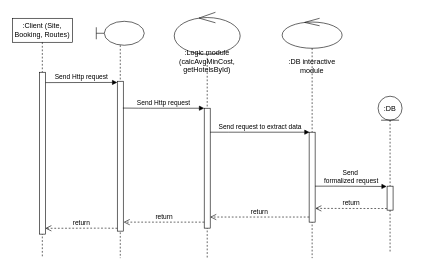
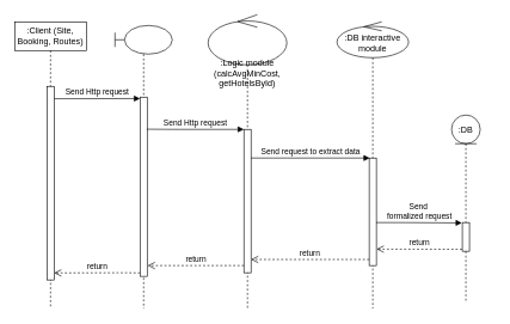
  <mxCell id="0" />
  <mxCell id="1" parent="0" />
  <mxCell id="2" value=":Client (Site, Booking, Routes)" style="shape=umlLifeline;perimeter=lifelinePerimeter;whiteSpace=wrap;html=1;container=1;collapsible=0;recursiveResize=0;outlineConnect=0;" vertex="1" parent="1"><mxGeometry x="20" y="30" width="100" height="400" as="geometry" /></mxCell>
  <mxCell id="3" value="" style="html=1;points=[];perimeter=orthogonalPerimeter;" vertex="1" parent="2"><mxGeometry x="45" y="90" width="10" height="270" as="geometry" /></mxCell>
  <mxCell id="4" value="" style="shape=umlLifeline;participant=umlBoundary;perimeter=lifelinePerimeter;whiteSpace=wrap;html=1;container=1;collapsible=0;recursiveResize=0;verticalAlign=top;spacingTop=36;labelBackgroundColor=#ffffff;outlineConnect=0;" vertex="1" parent="1"><mxGeometry x="160" y="35" width="80" height="395" as="geometry" /></mxCell>
  <mxCell id="5" value="" style="html=1;points=[];perimeter=orthogonalPerimeter;" vertex="1" parent="4"><mxGeometry x="35" y="100" width="10" height="250" as="geometry" /></mxCell>
  <mxCell id="6" value="Send Http request" style="html=1;verticalAlign=bottom;endArrow=block;exitX=1.033;exitY=0.064;exitDx=0;exitDy=0;exitPerimeter=0;" edge="1" parent="1" source="3"><mxGeometry relative="1" as="geometry"><mxPoint x="140" y="180" as="sourcePoint" /><mxPoint x="195" y="137" as="targetPoint" /></mxGeometry></mxCell>
  <mxCell id="7" value="" style="shape=umlLifeline;participant=umlControl;perimeter=lifelinePerimeter;whiteSpace=wrap;html=1;container=1;collapsible=0;recursiveResize=0;verticalAlign=top;spacingTop=36;labelBackgroundColor=#ffffff;outlineConnect=0;size=70;" vertex="1" parent="1"><mxGeometry x="290" y="20" width="110" height="410" as="geometry" /></mxCell>
  <mxCell id="8" value=":Logic module&#10;(calcAvgMinCost,&#10;getHotelsById)" style="text;align=center;fontStyle=0;verticalAlign=middle;spacingLeft=3;spacingRight=3;strokeColor=none;rotatable=0;points=[[0,0.5],[1,0.5]];portConstraint=eastwest;" vertex="1" parent="7"><mxGeometry x="15" y="68" width="80" height="26" as="geometry" /></mxCell>
  <mxCell id="9" value="" style="html=1;points=[];perimeter=orthogonalPerimeter;" vertex="1" parent="7"><mxGeometry x="50" y="160" width="10" height="200" as="geometry" /></mxCell>
  <mxCell id="10" value="Send Http request" style="html=1;verticalAlign=bottom;endArrow=block;exitX=0.933;exitY=0.179;exitDx=0;exitDy=0;exitPerimeter=0;" edge="1" parent="1" source="5"><mxGeometry relative="1" as="geometry"><mxPoint x="210" y="180" as="sourcePoint" /><mxPoint x="340" y="180" as="targetPoint" /><Array as="points"><mxPoint x="240" y="180" /></Array></mxGeometry></mxCell>
  <mxCell id="11" value="return" style="html=1;verticalAlign=bottom;endArrow=open;dashed=1;endSize=8;entryX=1.067;entryY=0.94;entryDx=0;entryDy=0;entryPerimeter=0;" edge="1" parent="1" target="5"><mxGeometry relative="1" as="geometry"><mxPoint x="210" y="370" as="targetPoint" /><mxPoint x="340" y="370" as="sourcePoint" /><Array as="points"><mxPoint x="300" y="370" /></Array></mxGeometry></mxCell>
  <mxCell id="12" value="return" style="html=1;verticalAlign=bottom;endArrow=open;dashed=1;endSize=8;entryX=1;entryY=0.964;entryDx=0;entryDy=0;entryPerimeter=0;exitX=0;exitY=0.981;exitDx=0;exitDy=0;exitPerimeter=0;" edge="1" parent="1" source="5" target="3"><mxGeometry relative="1" as="geometry"><mxPoint x="80" y="380" as="targetPoint" /><mxPoint x="190" y="380" as="sourcePoint" /><Array as="points"><mxPoint x="170" y="380" /></Array></mxGeometry></mxCell>
  <mxCell id="13" value="" style="shape=umlLifeline;participant=umlControl;perimeter=lifelinePerimeter;whiteSpace=wrap;html=1;container=1;collapsible=0;recursiveResize=0;verticalAlign=top;spacingTop=36;labelBackgroundColor=#ffffff;outlineConnect=0;size=50;" vertex="1" parent="1"><mxGeometry x="470" y="30" width="100" height="400" as="geometry" /></mxCell>
- <mxCell id="14" value=":DB interactive&#10;module&#10;" style="text;align=center;fontStyle=0;verticalAlign=middle;spacingLeft=3;spacingRight=3;strokeColor=none;rotatable=0;points=[[0,0.5],[1,0.5]];portConstraint=eastwest;" vertex="1" parent="13"><mxGeometry x="10" y="73" width="80" height="26" as="geometry" /></mxCell>
+ <mxCell id="14" value=":DB interactive&#10;module&#10;" style="text;align=center;fontStyle=0;verticalAlign=middle;spacingLeft=3;spacingRight=3;strokeColor=none;rotatable=0;points=[[0,0.5],[1,0.5]];portConstraint=eastwest;" vertex="1" parent="13"><mxGeometry x="10" y="23" width="80" height="26" as="geometry" /></mxCell>
  <mxCell id="15" value="" style="html=1;points=[];perimeter=orthogonalPerimeter;" vertex="1" parent="13"><mxGeometry x="45" y="190" width="10" height="150" as="geometry" /></mxCell>
  <mxCell id="16" value="Send request to extract data" style="html=1;verticalAlign=bottom;endArrow=block;entryX=0.067;entryY=0;entryDx=0;entryDy=0;entryPerimeter=0;" edge="1" parent="1" target="15"><mxGeometry relative="1" as="geometry"><mxPoint x="349.81" y="220" as="sourcePoint" /><mxPoint x="510" y="220" as="targetPoint" /><Array as="points"><mxPoint x="390" y="220" /></Array></mxGeometry></mxCell>
  <mxCell id="17" value="" style="shape=umlLifeline;participant=umlEntity;perimeter=lifelinePerimeter;whiteSpace=wrap;html=1;container=1;collapsible=0;recursiveResize=0;verticalAlign=top;spacingTop=36;labelBackgroundColor=#ffffff;outlineConnect=0;" vertex="1" parent="1"><mxGeometry x="630" y="160" width="40" height="260" as="geometry" /></mxCell>
  <mxCell id="18" value="" style="html=1;points=[];perimeter=orthogonalPerimeter;" vertex="1" parent="17"><mxGeometry x="15" y="150" width="10" height="40" as="geometry" /></mxCell>
  <mxCell id="19" value=":DB" style="text;align=center;fontStyle=0;verticalAlign=middle;spacingLeft=3;spacingRight=3;strokeColor=none;rotatable=0;points=[[0,0.5],[1,0.5]];portConstraint=eastwest;" vertex="1" parent="1"><mxGeometry x="610" y="167" width="80" height="26" as="geometry" /></mxCell>
  <mxCell id="20" value="Send&amp;nbsp;&lt;br&gt;&lt;span&gt;formalized request&lt;/span&gt;&lt;br&gt;" style="html=1;verticalAlign=bottom;endArrow=block;entryX=-0.067;entryY=0.013;entryDx=0;entryDy=0;entryPerimeter=0;" edge="1" parent="1" target="18"><mxGeometry relative="1" as="geometry"><mxPoint x="524.81" y="310" as="sourcePoint" /><mxPoint x="640" y="310" as="targetPoint" /><Array as="points"><mxPoint x="565" y="310" /></Array></mxGeometry></mxCell>
  <mxCell id="21" value="return" style="html=1;verticalAlign=bottom;endArrow=open;dashed=1;endSize=8;" edge="1" parent="1" source="15"><mxGeometry relative="1" as="geometry"><mxPoint x="350" y="361.5" as="targetPoint" /><mxPoint x="510" y="361" as="sourcePoint" /><Array as="points"><mxPoint x="450" y="361.5" /></Array></mxGeometry></mxCell>
  <mxCell id="22" value="return" style="html=1;verticalAlign=bottom;endArrow=open;dashed=1;endSize=8;entryX=1.033;entryY=0.847;entryDx=0;entryDy=0;entryPerimeter=0;exitX=-0.033;exitY=0.933;exitDx=0;exitDy=0;exitPerimeter=0;" edge="1" parent="1" source="18" target="15"><mxGeometry relative="1" as="geometry"><mxPoint x="525" y="362.5" as="targetPoint" /><mxPoint x="645" y="352" as="sourcePoint" /><Array as="points" /></mxGeometry></mxCell>
